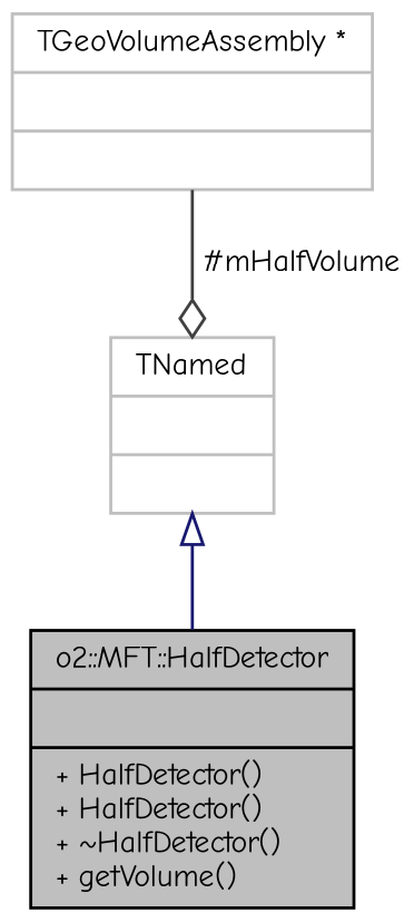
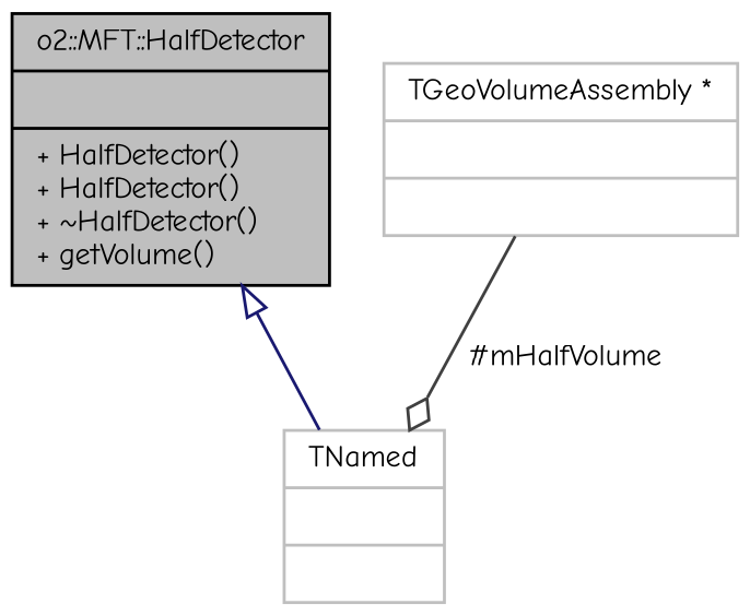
  digraph {
    fontname="Comic Neue"
    node [color=grey75 fontname="Comic Neue" fontsize=10 shape=record]
    edge [fontname="Comic Neue" fontsize=10 labelfontname=Helvetica labelfontsize=10 style=solid]
    n1 [color=black fillcolor=grey75 fontcolor=black height=0.2 label="{o2::MFT::HalfDetector\n||+ HalfDetector()\l+ HalfDetector()\l+ ~HalfDetector()\l+ getVolume()\l}" style=filled width=0.4]
    n2 [height=0.2 label="{TNamed\n||}" width=0.4]
    n3 [height=0.2 label="{TGeoVolumeAssembly *\n||}" width=0.4]
-   n2 -> n1 [arrowtail=onormal color=midnightblue dir=back]
+   n1 -> n2 [arrowtail=onormal color=midnightblue dir=back]
    n3 -> n2 [arrowhead=odiamond color=grey25 label=" #mHalfVolume"]
  }
